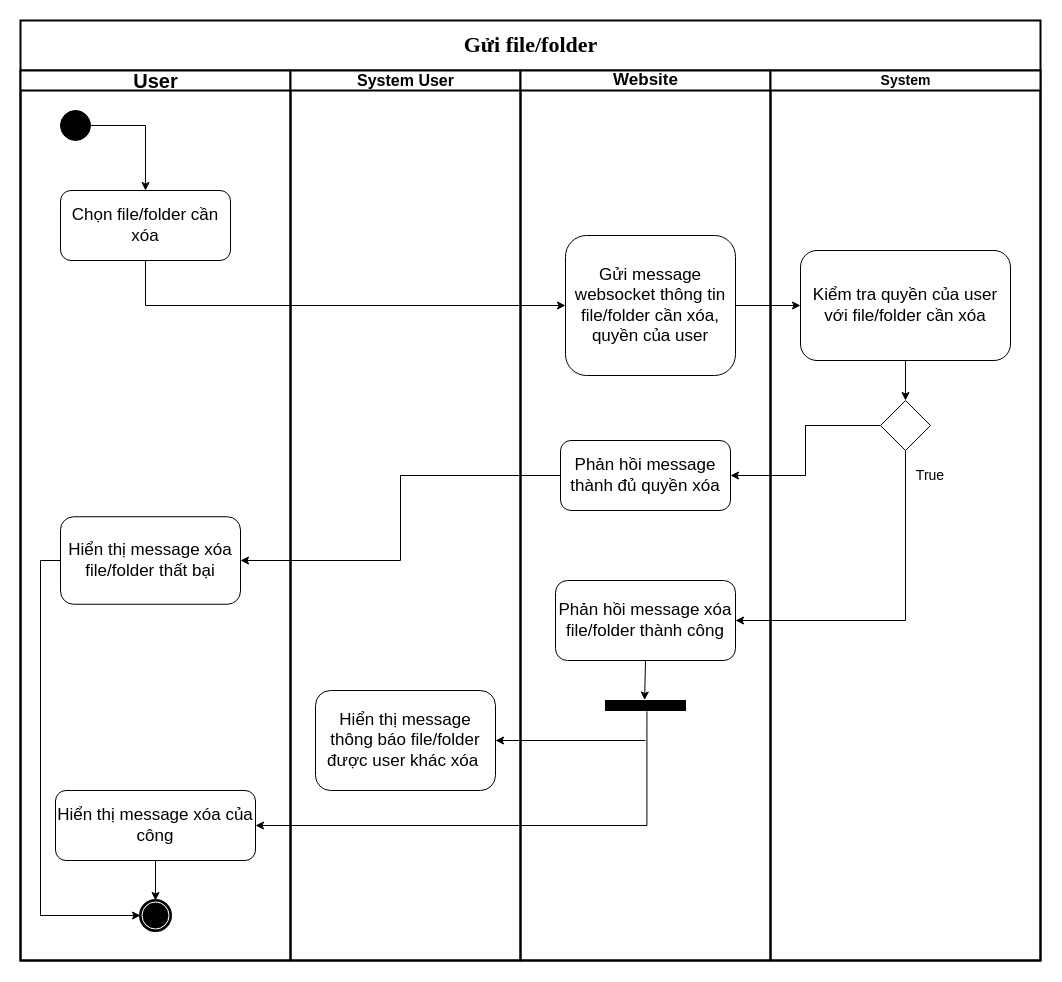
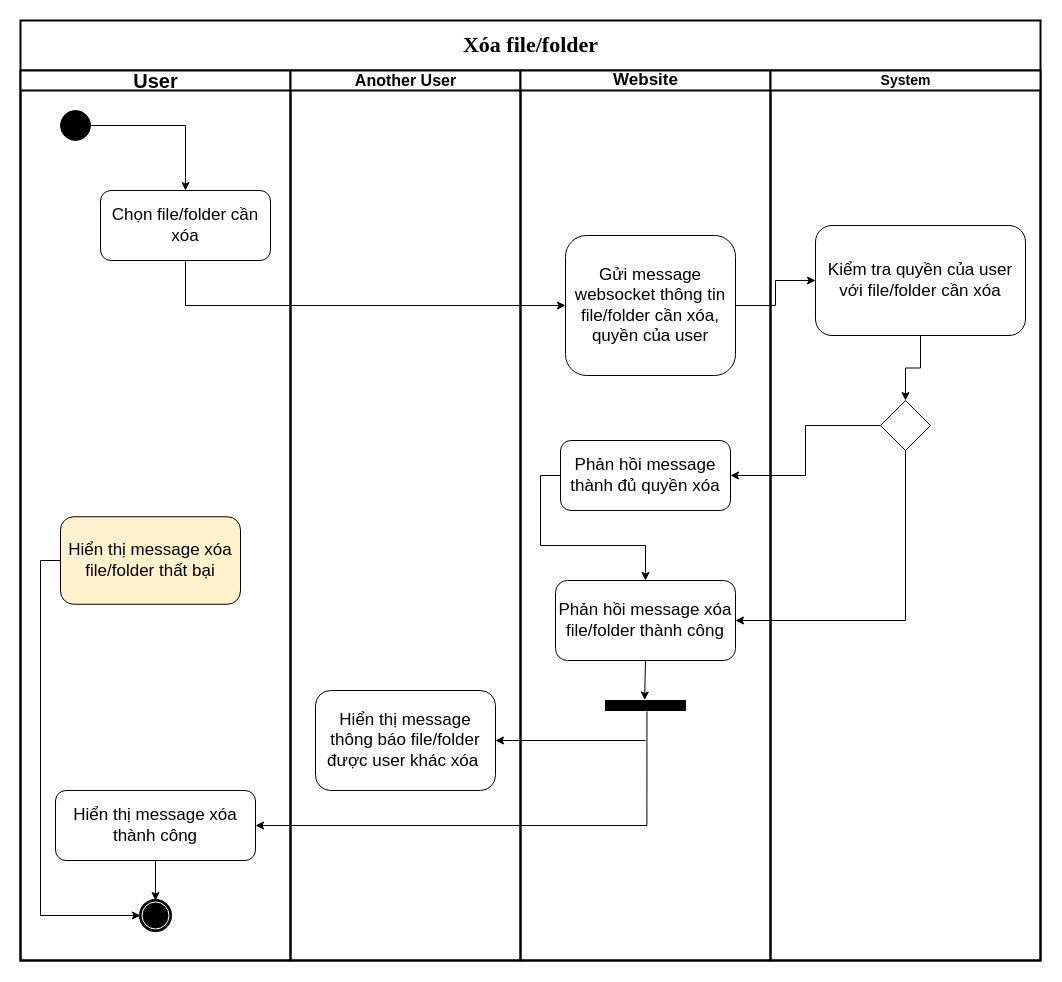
  <mxCell id="0" />
  <mxCell id="1" parent="0" />
- <mxCell id="2" value="&lt;font style=&quot;font-size: 22px;&quot;&gt;Gửi file/folder&lt;/font&gt;" style="swimlane;html=1;childLayout=stackLayout;startSize=50;rounded=0;shadow=0;comic=0;labelBackgroundColor=none;strokeWidth=2;fontFamily=Verdana;fontSize=19;align=center;" parent="1" vertex="1"><mxGeometry y="20" width="1020" height="940" as="geometry" x="20" /></mxCell>
+ <mxCell id="2" value="&lt;font style=&quot;font-size: 22px;&quot;&gt;Xóa file/folder&lt;/font&gt;" style="swimlane;html=1;childLayout=stackLayout;startSize=50;rounded=0;shadow=0;comic=0;labelBackgroundColor=none;strokeWidth=2;fontFamily=Verdana;fontSize=19;align=center;" parent="1" vertex="1"><mxGeometry y="20" width="1020" height="940" as="geometry" x="20" /></mxCell>
  <mxCell id="3" value="User" style="swimlane;html=1;startSize=20;strokeWidth=2;fontSize=20;fillColor=default;" parent="2" vertex="1"><mxGeometry y="50" width="270" height="890" as="geometry"><mxRectangle y="20" width="40" height="660" as="alternateBounds" /></mxGeometry></mxCell>
  <mxCell id="4" value="" style="ellipse;whiteSpace=wrap;html=1;rounded=0;shadow=0;comic=0;labelBackgroundColor=none;strokeWidth=1;fillColor=#000000;fontFamily=Verdana;fontSize=14;align=center;" parent="3" vertex="1"><mxGeometry x="40" y="40" width="30" height="30" as="geometry" /></mxCell>
- <mxCell id="5" value="&lt;span style=&quot;font-size: 17px;&quot;&gt;Chọn file/folder cần xóa&lt;/span&gt;" style="rounded=1;whiteSpace=wrap;html=1;fontSize=17;" parent="3" vertex="1"><mxGeometry x="40" y="120" width="170" height="70" as="geometry" /></mxCell>
- <mxCell id="6" value="&lt;span style=&quot;font-size: 17px;&quot;&gt;Hiển thị message xóa file/folder thất bại&lt;/span&gt;" style="rounded=1;whiteSpace=wrap;html=1;fontSize=17;" parent="3" vertex="1"><mxGeometry x="40" y="446.25" width="180" height="87.5" as="geometry" /></mxCell>
+ <mxCell id="5" value="&lt;span style=&quot;font-size: 17px;&quot;&gt;Chọn file/folder cần xóa&lt;/span&gt;" style="rounded=1;whiteSpace=wrap;html=1;fontSize=17;" parent="3" vertex="1"><mxGeometry x="80" y="120" width="170" height="70" as="geometry" /></mxCell>
+ <mxCell id="6" value="&lt;span style=&quot;font-size: 17px;&quot;&gt;Hiển thị message xóa file/folder thất bại&lt;/span&gt;" style="rounded=1;whiteSpace=wrap;html=1;fontSize=17;fillColor=#fff2cc;" parent="3" vertex="1"><mxGeometry x="40" y="446.25" width="180" height="87.5" as="geometry" /></mxCell>
  <mxCell id="7" value="" style="edgeStyle=orthogonalEdgeStyle;rounded=0;orthogonalLoop=1;jettySize=auto;html=1;fontSize=14;exitX=1;exitY=0.5;exitDx=0;exitDy=0;entryX=0.5;entryY=0;entryDx=0;entryDy=0;" parent="3" source="4" target="5" edge="1"><mxGeometry relative="1" as="geometry"><mxPoint x="190.0" y="155" as="sourcePoint" /><mxPoint x="130" y="110" as="targetPoint" /></mxGeometry></mxCell>
  <mxCell id="8" value="" style="shape=mxgraph.bpmn.shape;html=1;verticalLabelPosition=bottom;labelBackgroundColor=#ffffff;verticalAlign=top;perimeter=ellipsePerimeter;outline=end;symbol=terminate;rounded=0;shadow=0;comic=0;strokeWidth=1;fontFamily=Verdana;fontSize=14;align=center;" parent="3" vertex="1"><mxGeometry x="120" y="830" width="30" height="30" as="geometry" /></mxCell>
- <mxCell id="9" value="&lt;span style=&quot;font-size: 17px;&quot;&gt;Hiển thị message xóa của công&lt;/span&gt;" style="rounded=1;whiteSpace=wrap;html=1;fontSize=14;" parent="3" vertex="1"><mxGeometry x="35" y="720" width="200" height="70" as="geometry" /></mxCell>
+ <mxCell id="9" value="&lt;span style=&quot;font-size: 17px;&quot;&gt;Hiển thị message xóa thành công&lt;/span&gt;" style="rounded=1;whiteSpace=wrap;html=1;fontSize=14;" parent="3" vertex="1"><mxGeometry x="35" y="720" width="200" height="70" as="geometry" /></mxCell>
  <mxCell id="10" value="" style="edgeStyle=orthogonalEdgeStyle;rounded=0;orthogonalLoop=1;jettySize=auto;html=1;fontSize=14;exitX=0;exitY=0.5;exitDx=0;exitDy=0;entryX=0;entryY=0.5;entryDx=0;entryDy=0;" parent="3" source="6" target="8" edge="1"><mxGeometry relative="1" as="geometry"><mxPoint x="560" y="570" as="sourcePoint" /><mxPoint x="250" y="570" as="targetPoint" /></mxGeometry></mxCell>
  <mxCell id="11" value="" style="edgeStyle=orthogonalEdgeStyle;rounded=0;orthogonalLoop=1;jettySize=auto;html=1;fontSize=14;exitX=0.5;exitY=1;exitDx=0;exitDy=0;entryX=0.5;entryY=0;entryDx=0;entryDy=0;" parent="3" source="9" target="8" edge="1"><mxGeometry relative="1" as="geometry"><mxPoint x="560" y="570" as="sourcePoint" /><mxPoint x="250" y="570" as="targetPoint" /></mxGeometry></mxCell>
- <mxCell id="12" value="System User" style="swimlane;html=1;startSize=20;strokeWidth=2;fontSize=16;" parent="2" vertex="1"><mxGeometry x="270" y="50" width="230" height="890" as="geometry" /></mxCell>
+ <mxCell id="12" value="Another User" style="swimlane;html=1;startSize=20;strokeWidth=2;fontSize=16;" parent="2" vertex="1"><mxGeometry x="270" y="50" width="230" height="890" as="geometry" /></mxCell>
  <mxCell id="13" value="&lt;span style=&quot;font-size: 17px;&quot;&gt;Hiển thị message thông báo file/folder được user khác xóa&amp;nbsp;&lt;/span&gt;" style="rounded=1;whiteSpace=wrap;html=1;fontSize=17;" parent="12" vertex="1"><mxGeometry x="25" y="620" width="180" height="100" as="geometry" /></mxCell>
  <mxCell id="14" value="" style="edgeStyle=orthogonalEdgeStyle;rounded=0;orthogonalLoop=1;jettySize=auto;html=1;fontSize=14;exitX=0.5;exitY=1;exitDx=0;exitDy=0;entryX=0;entryY=0.5;entryDx=0;entryDy=0;" parent="2" source="5" target="17" edge="1"><mxGeometry relative="1" as="geometry"><mxPoint x="180.0" y="175" as="sourcePoint" /><mxPoint x="470" y="290" as="targetPoint" /></mxGeometry></mxCell>
  <mxCell id="15" value="" style="edgeStyle=orthogonalEdgeStyle;rounded=0;orthogonalLoop=1;jettySize=auto;html=1;fontSize=14;" parent="2" source="17" target="28" edge="1"><mxGeometry relative="1" as="geometry" /></mxCell>
  <mxCell id="16" value="Website" style="swimlane;html=1;startSize=20;strokeWidth=2;fontSize=17;" parent="2" vertex="1"><mxGeometry x="500" y="50" width="250" height="890" as="geometry" /></mxCell>
  <mxCell id="17" value="&lt;span style=&quot;font-size: 17px;&quot;&gt;Gửi message websocket thông tin file/folder cần xóa, quyền của user&lt;/span&gt;" style="rounded=1;whiteSpace=wrap;html=1;fontSize=17;" parent="16" vertex="1"><mxGeometry x="45" y="165" width="170" height="140" as="geometry" /></mxCell>
  <mxCell id="18" value="&lt;span style=&quot;font-size: 17px;&quot;&gt;Phản hồi message thành đủ quyền xóa&lt;/span&gt;" style="rounded=1;whiteSpace=wrap;html=1;fontSize=17;" parent="16" vertex="1"><mxGeometry x="40" y="370" width="170" height="70" as="geometry" /></mxCell>
  <mxCell id="19" value="&lt;span style=&quot;font-size: 17px;&quot;&gt;Phản hồi message xóa file/folder thành công&lt;/span&gt;" style="rounded=1;whiteSpace=wrap;html=1;fontSize=17;" parent="16" vertex="1"><mxGeometry x="35" y="510" width="180" height="80" as="geometry" /></mxCell>
  <mxCell id="20" value="" style="html=1;points=[];perimeter=orthogonalPerimeter;fontSize=12;direction=south;labelBackgroundColor=#000000;labelBorderColor=default;fillColor=#000000;" parent="16" vertex="1"><mxGeometry x="85" y="630" width="80" height="10" as="geometry" /></mxCell>
  <mxCell id="21" value="" style="edgeStyle=orthogonalEdgeStyle;rounded=0;orthogonalLoop=1;jettySize=auto;html=1;fontSize=14;exitX=0.5;exitY=1;exitDx=0;exitDy=0;entryX=-0.048;entryY=0.511;entryDx=0;entryDy=0;entryPerimeter=0;" parent="16" source="19" target="20" edge="1"><mxGeometry relative="1" as="geometry"><mxPoint x="405" y="595" as="sourcePoint" /><mxPoint x="145" y="740" as="targetPoint" /></mxGeometry></mxCell>
  <mxCell id="22" value="" style="edgeStyle=orthogonalEdgeStyle;rounded=0;orthogonalLoop=1;jettySize=auto;html=1;fontSize=14;exitX=0;exitY=0.5;exitDx=0;exitDy=0;entryX=1;entryY=0.5;entryDx=0;entryDy=0;" parent="2" source="29" target="18" edge="1"><mxGeometry relative="1" as="geometry"><mxPoint x="845" y="460" as="sourcePoint" /><mxPoint x="845" y="525" as="targetPoint" /></mxGeometry></mxCell>
- <mxCell id="23" value="" style="edgeStyle=orthogonalEdgeStyle;rounded=0;orthogonalLoop=1;jettySize=auto;html=1;fontSize=14;exitX=0;exitY=0.5;exitDx=0;exitDy=0;entryX=1;entryY=0.5;entryDx=0;entryDy=0;" parent="2" source="18" target="6" edge="1"><mxGeometry relative="1" as="geometry"><mxPoint x="670" y="320" as="sourcePoint" /><mxPoint x="780" y="320" as="targetPoint" /></mxGeometry></mxCell>
+ <mxCell id="23" value="" style="edgeStyle=orthogonalEdgeStyle;rounded=0;orthogonalLoop=1;jettySize=auto;html=1;fontSize=14;exitX=0;exitY=0.5;exitDx=0;exitDy=0;" parent="2" source="18" target="19" edge="1"><mxGeometry relative="1" as="geometry"><mxPoint x="670" y="320" as="sourcePoint" /><mxPoint x="780" y="320" as="targetPoint" /></mxGeometry></mxCell>
  <mxCell id="24" value="" style="edgeStyle=orthogonalEdgeStyle;rounded=0;orthogonalLoop=1;jettySize=auto;html=1;fontSize=14;exitX=0.5;exitY=1;exitDx=0;exitDy=0;entryX=1;entryY=0.5;entryDx=0;entryDy=0;" parent="2" source="29" target="19" edge="1"><mxGeometry relative="1" as="geometry"><mxPoint x="840" y="590" as="sourcePoint" /><mxPoint x="780" y="720" as="targetPoint" /></mxGeometry></mxCell>
  <mxCell id="25" value="" style="edgeStyle=orthogonalEdgeStyle;rounded=0;orthogonalLoop=1;jettySize=auto;html=1;fontSize=14;exitX=1.083;exitY=0.482;exitDx=0;exitDy=0;exitPerimeter=0;entryX=1;entryY=0.5;entryDx=0;entryDy=0;" parent="2" source="20" target="9" edge="1"><mxGeometry relative="1" as="geometry"><mxPoint x="616.52" y="781.65" as="sourcePoint" /><mxPoint x="220" y="820" as="targetPoint" /><Array as="points"><mxPoint x="626" y="805" /></Array></mxGeometry></mxCell>
  <mxCell id="26" value="" style="endArrow=classic;html=1;rounded=0;fontSize=22;entryX=1;entryY=0.5;entryDx=0;entryDy=0;" edge="1" parent="2" target="13"><mxGeometry width="50" height="50" relative="1" as="geometry"><mxPoint x="625" y="720" as="sourcePoint" /><mxPoint x="440" y="550" as="targetPoint" /></mxGeometry></mxCell>
  <mxCell id="27" value="System" style="swimlane;html=1;startSize=20;strokeWidth=2;fontSize=14;" parent="2" vertex="1"><mxGeometry x="750" y="50" width="270" height="890" as="geometry"><mxRectangle x="720" y="20" width="40" height="660" as="alternateBounds" /></mxGeometry></mxCell>
- <mxCell id="28" value="Kiểm tra quyền của user với file/folder cần xóa" style="rounded=1;whiteSpace=wrap;html=1;fontSize=17;" parent="27" vertex="1"><mxGeometry x="30" y="180" width="210" height="110" as="geometry" /></mxCell>
+ <mxCell id="28" value="Kiểm tra quyền của user với file/folder cần xóa" style="rounded=1;whiteSpace=wrap;html=1;fontSize=17;" parent="27" vertex="1"><mxGeometry x="45" y="155" width="210" height="110" as="geometry" /></mxCell>
  <mxCell id="29" value="" style="rhombus;whiteSpace=wrap;html=1;fontSize=14;" parent="27" vertex="1"><mxGeometry x="110" y="330" width="50" height="50" as="geometry" /></mxCell>
- <mxCell id="30" value="True" style="text;html=1;strokeColor=none;fillColor=none;align=center;verticalAlign=middle;whiteSpace=wrap;rounded=0;fontSize=14;" parent="27" vertex="1"><mxGeometry x="130" y="390" width="60" height="30" as="geometry" /></mxCell>
  <mxCell id="31" value="" style="edgeStyle=orthogonalEdgeStyle;rounded=0;orthogonalLoop=1;jettySize=auto;html=1;fontSize=14;exitX=0.5;exitY=1;exitDx=0;exitDy=0;entryX=0.5;entryY=0;entryDx=0;entryDy=0;" parent="27" source="28" target="29" edge="1"><mxGeometry relative="1" as="geometry"><mxPoint x="-120" y="520" as="sourcePoint" /><mxPoint x="155" y="400" as="targetPoint" /></mxGeometry></mxCell>
